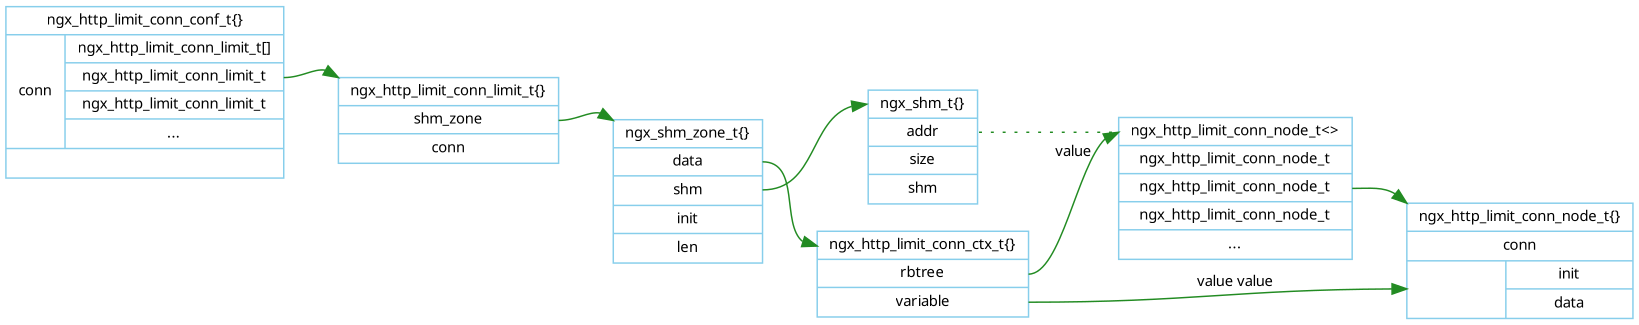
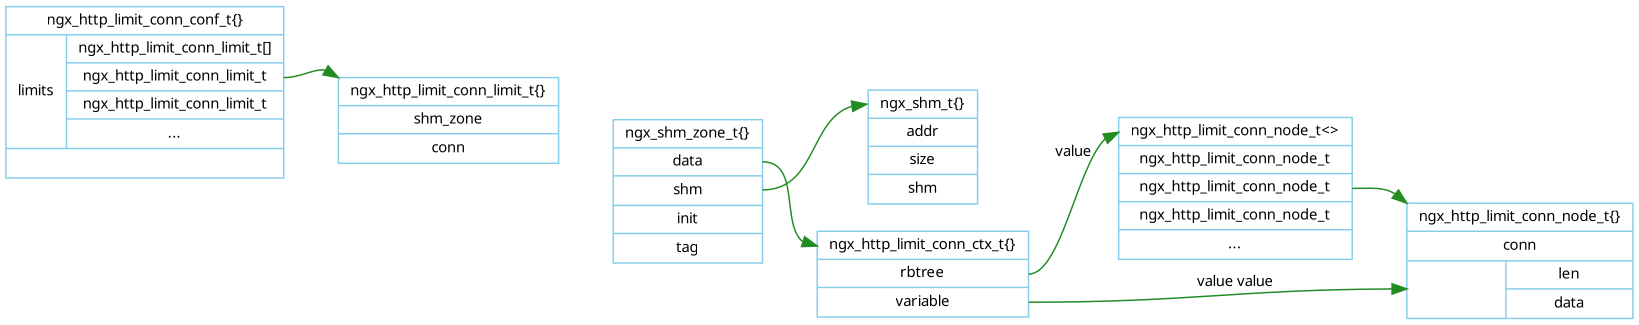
  digraph {
    rankdir=LR
    node [color=skyblue fontname=Verdana fontsize=10 shape=record]
    edge [color=forestgreen fontname=Verdana fontsize=10 headport=head]
-   n1 [label="<head>ngx_http_limit_conn_conf_t\{\}|{conn|{ngx_http_limit_conn_limit_t\[\]|<n1>ngx_http_limit_conn_limit_t|<n2>ngx_http_limit_conn_limit_t|...}}|"]
+   n1 [label="<head>ngx_http_limit_conn_conf_t\{\}|{limits|{ngx_http_limit_conn_limit_t\[\]|<n1>ngx_http_limit_conn_limit_t|<n2>ngx_http_limit_conn_limit_t|...}}|"]
    n2 [label="<head>ngx_http_limit_conn_limit_t\{\}|<shm_zone>shm_zone|conn"]
-   n3 [label="<head>ngx_shm_zone_t\{\}|<data>data|<shm>shm|init|len"]
+   n3 [label="<head>ngx_shm_zone_t\{\}|<data>data|<shm>shm|init|tag"]
    n4 [label="<head>ngx_shm_t\{\}|<addr>addr|size|shm"]
    n5 [label="<head>ngx_http_limit_conn_ctx_t\{\}|<rbtree>rbtree|<variable>variable"]
    n6 [label="<head>ngx_http_limit_conn_node_t\<\>|<n1>ngx_http_limit_conn_node_t|<n2>ngx_http_limit_conn_node_t|ngx_http_limit_conn_node_t|..."]
-   n7 [label="<head>ngx_http_limit_conn_node_t\{\}|conn|{<value>|{init|data}}"]
+   n7 [label="<head>ngx_http_limit_conn_node_t\{\}|conn|{<value>|{len|data}}"]
    n1 -> n2 [headport="head:nw" tailport=n1]
-   n2 -> n3 [headport="head:nw" tailport=shm_zone]
    n3 -> n4 [tailport=shm]
    n3 -> n5 [tailport=data]
-   n4 -> n6 [dir=none style=dotted tailport=addr]
    n5 -> n6 [label=value tailport=rbtree]
    n5 -> n7 [headport=value label="value value" tailport=variable]
    n6 -> n7 [headport="head:nw" tailport=n2]
  }
